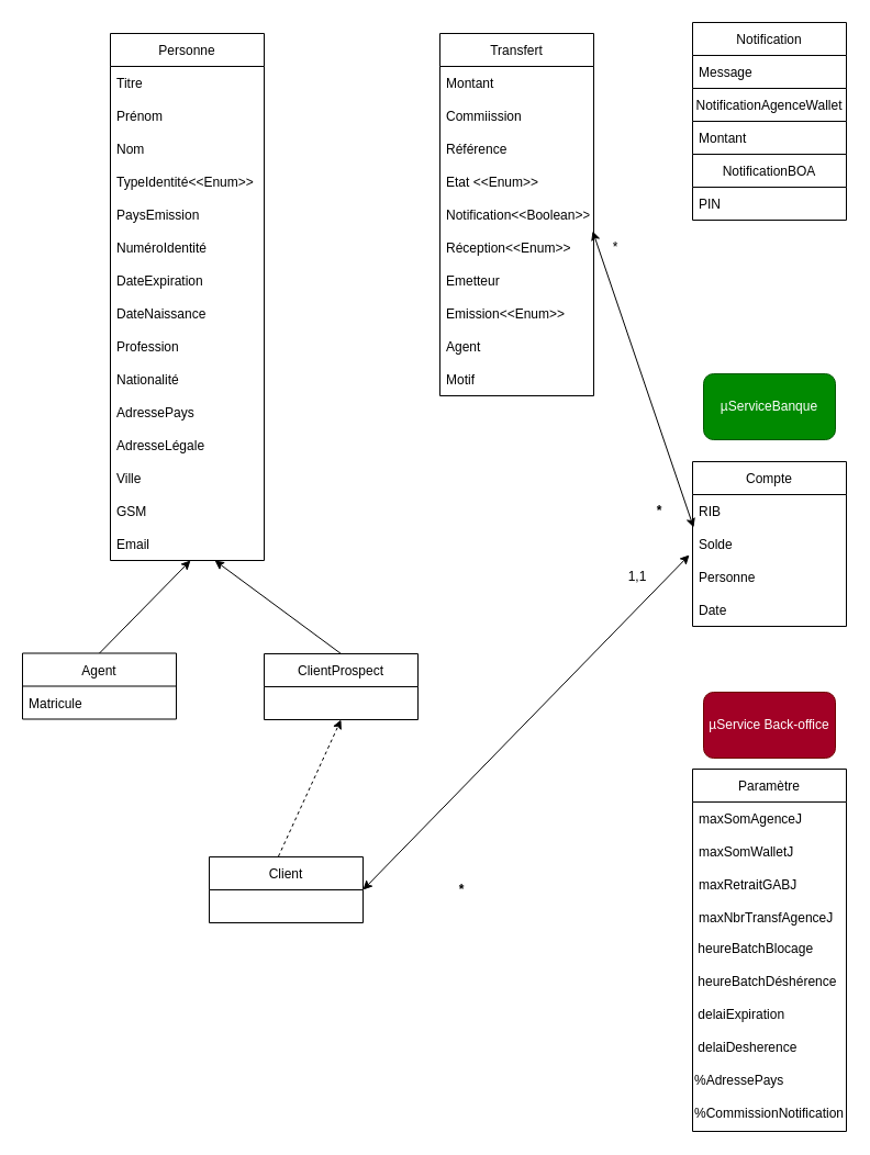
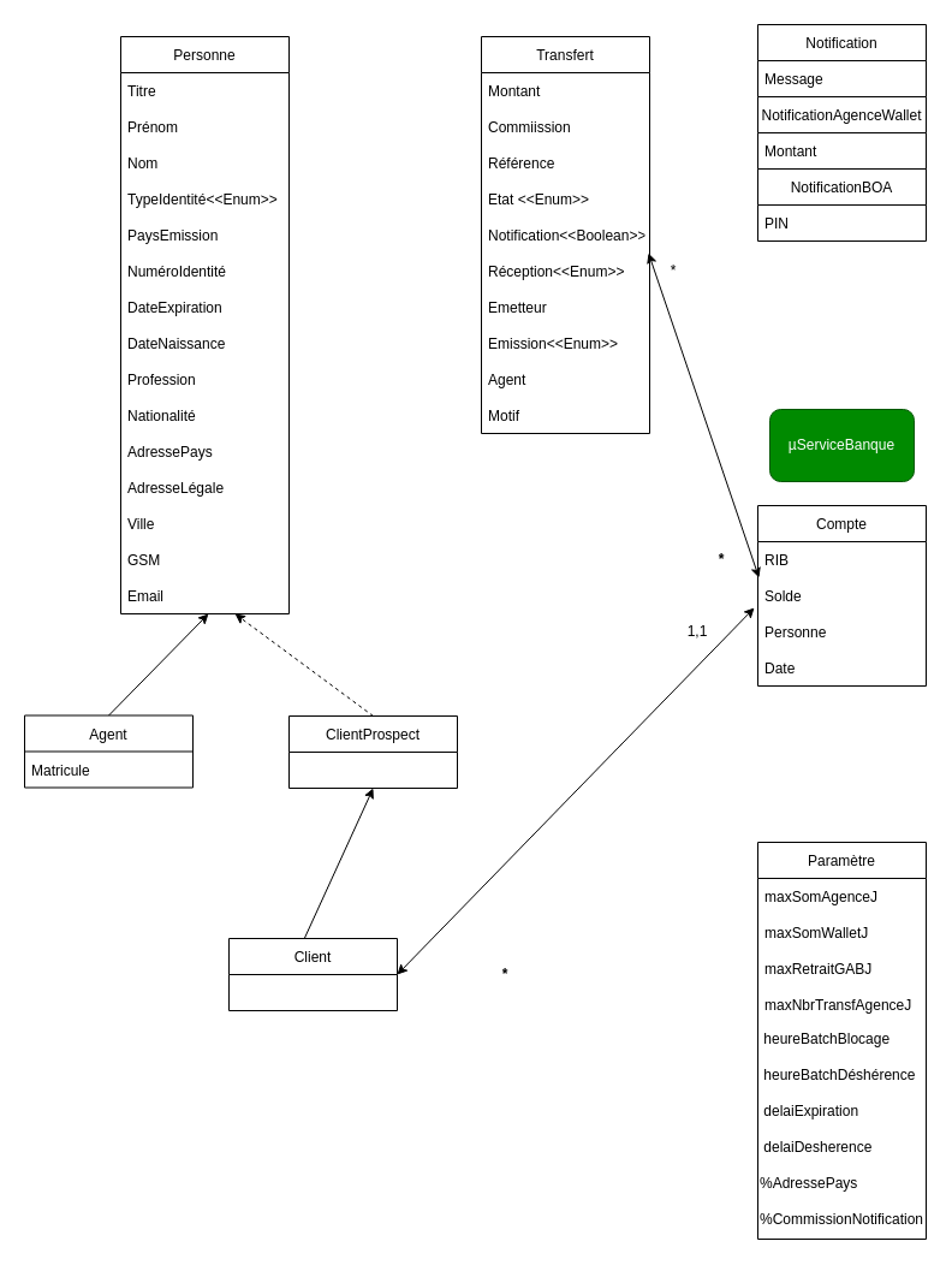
  <mxCell id="0" />
  <mxCell id="1" parent="0" />
  <mxCell id="2" value="Transfert" style="swimlane;fontStyle=0;childLayout=stackLayout;horizontal=1;startSize=30;horizontalStack=0;resizeParent=1;resizeParentMax=0;resizeLast=0;collapsible=1;marginBottom=0;" parent="1" vertex="1"><mxGeometry x="400" y="30" width="140" height="330" as="geometry" /></mxCell>
  <mxCell id="3" value="Montant" style="text;strokeColor=none;fillColor=none;align=left;verticalAlign=middle;spacingLeft=4;spacingRight=4;overflow=hidden;points=[[0,0.5],[1,0.5]];portConstraint=eastwest;rotatable=0;" parent="2" vertex="1"><mxGeometry y="30" width="140" height="30" as="geometry" /></mxCell>
  <mxCell id="4" value="Commiission" style="text;strokeColor=none;fillColor=none;align=left;verticalAlign=middle;spacingLeft=4;spacingRight=4;overflow=hidden;points=[[0,0.5],[1,0.5]];portConstraint=eastwest;rotatable=0;" parent="2" vertex="1"><mxGeometry y="60" width="140" height="30" as="geometry" /></mxCell>
  <mxCell id="5" value="Référence" style="text;strokeColor=none;fillColor=none;align=left;verticalAlign=middle;spacingLeft=4;spacingRight=4;overflow=hidden;points=[[0,0.5],[1,0.5]];portConstraint=eastwest;rotatable=0;" parent="2" vertex="1"><mxGeometry y="90" width="140" height="30" as="geometry" /></mxCell>
  <mxCell id="6" value="Etat &lt;&lt;Enum&gt;&gt;" style="text;strokeColor=none;fillColor=none;align=left;verticalAlign=middle;spacingLeft=4;spacingRight=4;overflow=hidden;points=[[0,0.5],[1,0.5]];portConstraint=eastwest;rotatable=0;" parent="2" vertex="1"><mxGeometry y="120" width="140" height="30" as="geometry" /></mxCell>
  <mxCell id="7" value="Notification&lt;&lt;Boolean&gt;&gt;" style="text;strokeColor=none;fillColor=none;align=left;verticalAlign=middle;spacingLeft=4;spacingRight=4;overflow=hidden;points=[[0,0.5],[1,0.5]];portConstraint=eastwest;rotatable=0;" parent="2" vertex="1"><mxGeometry y="150" width="140" height="30" as="geometry" /></mxCell>
  <mxCell id="8" value="Réception&lt;&lt;Enum&gt;&gt;" style="text;strokeColor=none;fillColor=none;align=left;verticalAlign=middle;spacingLeft=4;spacingRight=4;overflow=hidden;points=[[0,0.5],[1,0.5]];portConstraint=eastwest;rotatable=0;" parent="2" vertex="1"><mxGeometry y="180" width="140" height="30" as="geometry" /></mxCell>
  <mxCell id="9" value="Emetteur" style="text;strokeColor=none;fillColor=none;align=left;verticalAlign=middle;spacingLeft=4;spacingRight=4;overflow=hidden;points=[[0,0.5],[1,0.5]];portConstraint=eastwest;rotatable=0;" parent="2" vertex="1"><mxGeometry y="210" width="140" height="30" as="geometry" /></mxCell>
  <mxCell id="10" value="Emission&lt;&lt;Enum&gt;&gt;" style="text;strokeColor=none;fillColor=none;align=left;verticalAlign=middle;spacingLeft=4;spacingRight=4;overflow=hidden;points=[[0,0.5],[1,0.5]];portConstraint=eastwest;rotatable=0;" parent="2" vertex="1"><mxGeometry y="240" width="140" height="30" as="geometry" /></mxCell>
  <mxCell id="11" value="Agent" style="text;strokeColor=none;fillColor=none;align=left;verticalAlign=middle;spacingLeft=4;spacingRight=4;overflow=hidden;points=[[0,0.5],[1,0.5]];portConstraint=eastwest;rotatable=0;" parent="2" vertex="1"><mxGeometry y="270" width="140" height="30" as="geometry" /></mxCell>
  <mxCell id="12" value="Motif" style="text;strokeColor=none;fillColor=none;align=left;verticalAlign=middle;spacingLeft=4;spacingRight=4;overflow=hidden;points=[[0,0.5],[1,0.5]];portConstraint=eastwest;rotatable=0;" parent="2" vertex="1"><mxGeometry y="300" width="140" height="30" as="geometry" /></mxCell>
  <mxCell id="13" value="Personne" style="swimlane;fontStyle=0;childLayout=stackLayout;horizontal=1;startSize=30;horizontalStack=0;resizeParent=1;resizeParentMax=0;resizeLast=0;collapsible=1;marginBottom=0;" parent="1" vertex="1"><mxGeometry x="100" y="30" width="140" height="480" as="geometry" /></mxCell>
  <mxCell id="14" value="Titre" style="text;strokeColor=none;fillColor=none;align=left;verticalAlign=middle;spacingLeft=4;spacingRight=4;overflow=hidden;points=[[0,0.5],[1,0.5]];portConstraint=eastwest;rotatable=0;" parent="13" vertex="1"><mxGeometry y="30" width="140" height="30" as="geometry" /></mxCell>
  <mxCell id="15" value="Prénom" style="text;strokeColor=none;fillColor=none;align=left;verticalAlign=middle;spacingLeft=4;spacingRight=4;overflow=hidden;points=[[0,0.5],[1,0.5]];portConstraint=eastwest;rotatable=0;" parent="13" vertex="1"><mxGeometry y="60" width="140" height="30" as="geometry" /></mxCell>
  <mxCell id="16" value="Nom" style="text;strokeColor=none;fillColor=none;align=left;verticalAlign=middle;spacingLeft=4;spacingRight=4;overflow=hidden;points=[[0,0.5],[1,0.5]];portConstraint=eastwest;rotatable=0;" parent="13" vertex="1"><mxGeometry y="90" width="140" height="30" as="geometry" /></mxCell>
  <mxCell id="17" value="TypeIdentité&lt;&lt;Enum&gt;&gt;" style="text;strokeColor=none;fillColor=none;align=left;verticalAlign=middle;spacingLeft=4;spacingRight=4;overflow=hidden;points=[[0,0.5],[1,0.5]];portConstraint=eastwest;rotatable=0;" parent="13" vertex="1"><mxGeometry y="120" width="140" height="30" as="geometry" /></mxCell>
  <mxCell id="18" value="PaysEmission" style="text;strokeColor=none;fillColor=none;align=left;verticalAlign=middle;spacingLeft=4;spacingRight=4;overflow=hidden;points=[[0,0.5],[1,0.5]];portConstraint=eastwest;rotatable=0;" parent="13" vertex="1"><mxGeometry y="150" width="140" height="30" as="geometry" /></mxCell>
  <mxCell id="19" value="NuméroIdentité" style="text;strokeColor=none;fillColor=none;align=left;verticalAlign=middle;spacingLeft=4;spacingRight=4;overflow=hidden;points=[[0,0.5],[1,0.5]];portConstraint=eastwest;rotatable=0;" parent="13" vertex="1"><mxGeometry y="180" width="140" height="30" as="geometry" /></mxCell>
  <mxCell id="20" value="DateExpiration" style="text;strokeColor=none;fillColor=none;align=left;verticalAlign=middle;spacingLeft=4;spacingRight=4;overflow=hidden;points=[[0,0.5],[1,0.5]];portConstraint=eastwest;rotatable=0;" parent="13" vertex="1"><mxGeometry y="210" width="140" height="30" as="geometry" /></mxCell>
  <mxCell id="21" value="DateNaissance" style="text;strokeColor=none;fillColor=none;align=left;verticalAlign=middle;spacingLeft=4;spacingRight=4;overflow=hidden;points=[[0,0.5],[1,0.5]];portConstraint=eastwest;rotatable=0;" parent="13" vertex="1"><mxGeometry y="240" width="140" height="30" as="geometry" /></mxCell>
  <mxCell id="22" value="Profession" style="text;strokeColor=none;fillColor=none;align=left;verticalAlign=middle;spacingLeft=4;spacingRight=4;overflow=hidden;points=[[0,0.5],[1,0.5]];portConstraint=eastwest;rotatable=0;" parent="13" vertex="1"><mxGeometry y="270" width="140" height="30" as="geometry" /></mxCell>
  <mxCell id="23" value="Nationalité" style="text;strokeColor=none;fillColor=none;align=left;verticalAlign=middle;spacingLeft=4;spacingRight=4;overflow=hidden;points=[[0,0.5],[1,0.5]];portConstraint=eastwest;rotatable=0;" parent="13" vertex="1"><mxGeometry y="300" width="140" height="30" as="geometry" /></mxCell>
  <mxCell id="24" value="AdressePays" style="text;strokeColor=none;fillColor=none;align=left;verticalAlign=middle;spacingLeft=4;spacingRight=4;overflow=hidden;points=[[0,0.5],[1,0.5]];portConstraint=eastwest;rotatable=0;" parent="13" vertex="1"><mxGeometry y="330" width="140" height="30" as="geometry" /></mxCell>
  <mxCell id="25" value="AdresseLégale" style="text;strokeColor=none;fillColor=none;align=left;verticalAlign=middle;spacingLeft=4;spacingRight=4;overflow=hidden;points=[[0,0.5],[1,0.5]];portConstraint=eastwest;rotatable=0;" parent="13" vertex="1"><mxGeometry y="360" width="140" height="30" as="geometry" /></mxCell>
  <mxCell id="26" value="Ville" style="text;strokeColor=none;fillColor=none;align=left;verticalAlign=middle;spacingLeft=4;spacingRight=4;overflow=hidden;points=[[0,0.5],[1,0.5]];portConstraint=eastwest;rotatable=0;" parent="13" vertex="1"><mxGeometry y="390" width="140" height="30" as="geometry" /></mxCell>
  <mxCell id="27" value="GSM" style="text;strokeColor=none;fillColor=none;align=left;verticalAlign=middle;spacingLeft=4;spacingRight=4;overflow=hidden;points=[[0,0.5],[1,0.5]];portConstraint=eastwest;rotatable=0;" parent="13" vertex="1"><mxGeometry y="420" width="140" height="30" as="geometry" /></mxCell>
  <mxCell id="28" value="Email" style="text;strokeColor=none;fillColor=none;align=left;verticalAlign=middle;spacingLeft=4;spacingRight=4;overflow=hidden;points=[[0,0.5],[1,0.5]];portConstraint=eastwest;rotatable=0;" parent="13" vertex="1"><mxGeometry y="450" width="140" height="30" as="geometry" /></mxCell>
  <mxCell id="29" value="Compte" style="swimlane;fontStyle=0;childLayout=stackLayout;horizontal=1;startSize=30;horizontalStack=0;resizeParent=1;resizeParentMax=0;resizeLast=0;collapsible=1;marginBottom=0;" parent="1" vertex="1"><mxGeometry x="630" y="420" width="140" height="150" as="geometry" /></mxCell>
  <mxCell id="30" value="RIB" style="text;strokeColor=none;fillColor=none;align=left;verticalAlign=middle;spacingLeft=4;spacingRight=4;overflow=hidden;points=[[0,0.5],[1,0.5]];portConstraint=eastwest;rotatable=0;" parent="29" vertex="1"><mxGeometry y="30" width="140" height="30" as="geometry" /></mxCell>
  <mxCell id="31" value="Solde" style="text;strokeColor=none;fillColor=none;align=left;verticalAlign=middle;spacingLeft=4;spacingRight=4;overflow=hidden;points=[[0,0.5],[1,0.5]];portConstraint=eastwest;rotatable=0;" parent="29" vertex="1"><mxGeometry y="60" width="140" height="30" as="geometry" /></mxCell>
  <mxCell id="32" value="Personne" style="text;strokeColor=none;fillColor=none;align=left;verticalAlign=middle;spacingLeft=4;spacingRight=4;overflow=hidden;points=[[0,0.5],[1,0.5]];portConstraint=eastwest;rotatable=0;" parent="29" vertex="1"><mxGeometry y="90" width="140" height="30" as="geometry" /></mxCell>
  <mxCell id="33" value="Date" style="text;strokeColor=none;fillColor=none;align=left;verticalAlign=middle;spacingLeft=4;spacingRight=4;overflow=hidden;points=[[0,0.5],[1,0.5]];portConstraint=eastwest;rotatable=0;" parent="29" vertex="1"><mxGeometry y="120" width="140" height="30" as="geometry" /></mxCell>
  <mxCell id="34" value="Agent" style="swimlane;fontStyle=0;childLayout=stackLayout;horizontal=1;startSize=30;horizontalStack=0;resizeParent=1;resizeParentMax=0;resizeLast=0;collapsible=1;marginBottom=0;" parent="1" vertex="1"><mxGeometry x="20" y="594.5" width="140" height="60" as="geometry" /></mxCell>
  <mxCell id="35" value="Matricule" style="text;strokeColor=none;fillColor=none;align=left;verticalAlign=middle;spacingLeft=4;spacingRight=4;overflow=hidden;points=[[0,0.5],[1,0.5]];portConstraint=eastwest;rotatable=0;" parent="34" vertex="1"><mxGeometry y="30" width="140" height="30" as="geometry" /></mxCell>
  <mxCell id="36" value="ClientProspect" style="swimlane;fontStyle=0;childLayout=stackLayout;horizontal=1;startSize=30;horizontalStack=0;resizeParent=1;resizeParentMax=0;resizeLast=0;collapsible=1;marginBottom=0;" parent="1" vertex="1"><mxGeometry x="240" y="595" width="140" height="60" as="geometry" /></mxCell>
  <mxCell id="37" value="Client" style="swimlane;fontStyle=0;childLayout=stackLayout;horizontal=1;startSize=30;horizontalStack=0;resizeParent=1;resizeParentMax=0;resizeLast=0;collapsible=1;marginBottom=0;" parent="1" vertex="1"><mxGeometry x="190" y="780" width="140" height="60" as="geometry" /></mxCell>
  <mxCell id="38" value="Paramètre" style="swimlane;fontStyle=0;childLayout=stackLayout;horizontal=1;startSize=30;horizontalStack=0;resizeParent=1;resizeParentMax=0;resizeLast=0;collapsible=1;marginBottom=0;" parent="1" vertex="1"><mxGeometry x="630" y="700" width="140" height="330" as="geometry" /></mxCell>
  <mxCell id="39" value="maxSomAgenceJ" style="text;strokeColor=none;fillColor=none;align=left;verticalAlign=middle;spacingLeft=4;spacingRight=4;overflow=hidden;points=[[0,0.5],[1,0.5]];portConstraint=eastwest;rotatable=0;" parent="38" vertex="1"><mxGeometry y="30" width="140" height="30" as="geometry" /></mxCell>
  <mxCell id="40" value="maxSomWalletJ" style="text;strokeColor=none;fillColor=none;align=left;verticalAlign=middle;spacingLeft=4;spacingRight=4;overflow=hidden;points=[[0,0.5],[1,0.5]];portConstraint=eastwest;rotatable=0;" parent="38" vertex="1"><mxGeometry y="60" width="140" height="30" as="geometry" /></mxCell>
  <mxCell id="41" value="maxRetraitGABJ" style="text;strokeColor=none;fillColor=none;align=left;verticalAlign=middle;spacingLeft=4;spacingRight=4;overflow=hidden;points=[[0,0.5],[1,0.5]];portConstraint=eastwest;rotatable=0;" parent="38" vertex="1"><mxGeometry y="90" width="140" height="30" as="geometry" /></mxCell>
  <mxCell id="42" value="maxNbrTransfAgenceJ" style="text;strokeColor=none;fillColor=none;align=left;verticalAlign=middle;spacingLeft=4;spacingRight=4;overflow=hidden;points=[[0,0.5],[1,0.5]];portConstraint=eastwest;rotatable=0;" parent="38" vertex="1"><mxGeometry y="120" width="140" height="30" as="geometry" /></mxCell>
  <mxCell id="43" value="&lt;font face=&quot;helvetica&quot;&gt;&amp;nbsp;heureBatchBlocage&lt;/font&gt;" style="text;whiteSpace=wrap;html=1;" parent="38" vertex="1"><mxGeometry y="150" width="140" height="30" as="geometry" /></mxCell>
  <mxCell id="44" value="&lt;font face=&quot;helvetica&quot;&gt;&amp;nbsp;heureBatchDéshérence&lt;/font&gt;" style="text;whiteSpace=wrap;html=1;" parent="38" vertex="1"><mxGeometry y="180" width="140" height="30" as="geometry" /></mxCell>
  <mxCell id="45" value="&lt;font face=&quot;helvetica&quot;&gt;&amp;nbsp;delaiExpiration&lt;/font&gt;&lt;span&gt;&lt;br&gt;&lt;/span&gt;" style="text;whiteSpace=wrap;html=1;" parent="38" vertex="1"><mxGeometry y="210" width="140" height="30" as="geometry" /></mxCell>
  <mxCell id="46" value="&lt;font face=&quot;helvetica&quot;&gt;&amp;nbsp;delaiDesherence&lt;/font&gt;" style="text;whiteSpace=wrap;html=1;" parent="38" vertex="1"><mxGeometry y="240" width="140" height="30" as="geometry" /></mxCell>
  <mxCell id="47" value="&lt;font face=&quot;helvetica&quot;&gt;%AdressePays&lt;/font&gt;" style="text;whiteSpace=wrap;html=1;" parent="38" vertex="1"><mxGeometry y="270" width="140" height="30" as="geometry" /></mxCell>
  <mxCell id="48" value="&lt;font face=&quot;helvetica&quot;&gt;%CommissionNotification&lt;/font&gt;" style="text;whiteSpace=wrap;html=1;" parent="38" vertex="1"><mxGeometry y="300" width="140" height="30" as="geometry" /></mxCell>
  <mxCell id="49" value="" style="endArrow=classic;html=1;rounded=0;entryX=0.521;entryY=1;entryDx=0;entryDy=0;entryPerimeter=0;exitX=0.5;exitY=0;exitDx=0;exitDy=0;" parent="1" source="34" target="28" edge="1"><mxGeometry width="50" height="50" relative="1" as="geometry"><mxPoint x="190" y="610" as="sourcePoint" /><mxPoint x="240" y="560" as="targetPoint" /></mxGeometry></mxCell>
- <mxCell id="50" value="" style="endArrow=classic;html=1;rounded=0;entryX=0.679;entryY=1;entryDx=0;entryDy=0;entryPerimeter=0;exitX=0.5;exitY=0;exitDx=0;exitDy=0;" parent="1" source="36" target="28" edge="1"><mxGeometry width="50" height="50" relative="1" as="geometry"><mxPoint x="357" y="607" as="sourcePoint" /><mxPoint x="192.94" y="530" as="targetPoint" /></mxGeometry></mxCell>
- <mxCell id="51" value="" style="endArrow=classic;html=1;rounded=0;entryX=0.5;entryY=1;entryDx=0;entryDy=0;exitX=0.45;exitY=-0.008;exitDx=0;exitDy=0;exitPerimeter=0;dashed=1;" parent="1" source="37" target="36" edge="1"><mxGeometry width="50" height="50" relative="1" as="geometry"><mxPoint x="381.06" y="830" as="sourcePoint" /><mxPoint x="408.04" y="710" as="targetPoint" /></mxGeometry></mxCell>
+ <mxCell id="50" value="" style="endArrow=classic;html=1;rounded=0;entryX=0.679;entryY=1;entryDx=0;entryDy=0;entryPerimeter=0;exitX=0.5;exitY=0;exitDx=0;exitDy=0;dashed=1;" parent="1" source="36" target="28" edge="1"><mxGeometry width="50" height="50" relative="1" as="geometry"><mxPoint x="357" y="607" as="sourcePoint" /><mxPoint x="192.94" y="530" as="targetPoint" /></mxGeometry></mxCell>
+ <mxCell id="51" value="" style="endArrow=classic;html=1;rounded=0;entryX=0.5;entryY=1;entryDx=0;entryDy=0;exitX=0.45;exitY=-0.008;exitDx=0;exitDy=0;exitPerimeter=0;" parent="1" source="37" target="36" edge="1"><mxGeometry width="50" height="50" relative="1" as="geometry"><mxPoint x="381.06" y="830" as="sourcePoint" /><mxPoint x="408.04" y="710" as="targetPoint" /></mxGeometry></mxCell>
  <mxCell id="52" value="" style="endArrow=classic;startArrow=classic;html=1;rounded=0;entryX=0.007;entryY=0;entryDx=0;entryDy=0;entryPerimeter=0;exitX=0.993;exitY=0;exitDx=0;exitDy=0;exitPerimeter=0;" parent="1" source="8" target="31" edge="1"><mxGeometry width="50" height="50" relative="1" as="geometry"><mxPoint x="610" y="200" as="sourcePoint" /><mxPoint x="660" y="150" as="targetPoint" /></mxGeometry></mxCell>
  <mxCell id="53" value="1,1" style="text;html=1;strokeColor=none;fillColor=none;align=center;verticalAlign=middle;whiteSpace=wrap;rounded=0;" parent="1" vertex="1"><mxGeometry x="550" y="510" width="60" height="30" as="geometry" /></mxCell>
  <mxCell id="54" value="*" style="text;html=1;strokeColor=none;fillColor=none;align=center;verticalAlign=middle;whiteSpace=wrap;rounded=0;" parent="1" vertex="1"><mxGeometry x="530" y="210" width="60" height="30" as="geometry" /></mxCell>
  <mxCell id="55" value="&lt;b&gt;*&lt;/b&gt;" style="text;html=1;strokeColor=none;fillColor=none;align=center;verticalAlign=middle;whiteSpace=wrap;rounded=0;" parent="1" vertex="1"><mxGeometry x="570" y="450" width="60" height="30" as="geometry" /></mxCell>
  <mxCell id="56" value="µServiceBanque" style="rounded=1;whiteSpace=wrap;html=1;fillColor=#008a00;fontColor=#ffffff;strokeColor=#005700;" parent="1" vertex="1"><mxGeometry x="640" y="340" width="120" height="60" as="geometry" /></mxCell>
- <mxCell id="57" value="µService Back-office" style="rounded=1;whiteSpace=wrap;html=1;fillColor=#a20025;fontColor=#ffffff;strokeColor=#6F0000;" parent="1" vertex="1"><mxGeometry x="640" y="630" width="120" height="60" as="geometry" /></mxCell>
  <mxCell id="58" value="" style="endArrow=classic;startArrow=classic;html=1;rounded=0;entryX=-0.021;entryY=0.833;entryDx=0;entryDy=0;entryPerimeter=0;exitX=1;exitY=0.5;exitDx=0;exitDy=0;" parent="1" source="37" target="31" edge="1"><mxGeometry width="50" height="50" relative="1" as="geometry"><mxPoint x="440" y="700" as="sourcePoint" /><mxPoint x="490" y="650" as="targetPoint" /></mxGeometry></mxCell>
  <mxCell id="59" value="&lt;b&gt;*&lt;/b&gt;" style="text;html=1;strokeColor=none;fillColor=none;align=center;verticalAlign=middle;whiteSpace=wrap;rounded=0;" parent="1" vertex="1"><mxGeometry x="390" y="795" width="60" height="30" as="geometry" /></mxCell>
  <mxCell id="60" value="Notification" style="swimlane;fontStyle=0;childLayout=stackLayout;horizontal=1;startSize=30;horizontalStack=0;resizeParent=1;resizeParentMax=0;resizeLast=0;collapsible=1;marginBottom=0;" vertex="1" parent="1"><mxGeometry x="630" y="20" width="140" height="60" as="geometry" /></mxCell>
  <mxCell id="61" value="Message" style="text;strokeColor=none;fillColor=none;align=left;verticalAlign=middle;spacingLeft=4;spacingRight=4;overflow=hidden;points=[[0,0.5],[1,0.5]];portConstraint=eastwest;rotatable=0;" vertex="1" parent="60"><mxGeometry y="30" width="140" height="30" as="geometry" /></mxCell>
  <mxCell id="62" value="NotificationAgenceWallet" style="swimlane;fontStyle=0;childLayout=stackLayout;horizontal=1;startSize=30;horizontalStack=0;resizeParent=1;resizeParentMax=0;resizeLast=0;collapsible=1;marginBottom=0;" vertex="1" parent="1"><mxGeometry x="630" y="80" width="140" height="60" as="geometry" /></mxCell>
  <mxCell id="63" value="Montant" style="text;strokeColor=none;fillColor=none;align=left;verticalAlign=middle;spacingLeft=4;spacingRight=4;overflow=hidden;points=[[0,0.5],[1,0.5]];portConstraint=eastwest;rotatable=0;" vertex="1" parent="62"><mxGeometry y="30" width="140" height="30" as="geometry" /></mxCell>
  <mxCell id="64" value="NotificationBOA" style="swimlane;fontStyle=0;childLayout=stackLayout;horizontal=1;startSize=30;horizontalStack=0;resizeParent=1;resizeParentMax=0;resizeLast=0;collapsible=1;marginBottom=0;" vertex="1" parent="1"><mxGeometry x="630" y="140" width="140" height="60" as="geometry" /></mxCell>
  <mxCell id="65" value="PIN" style="text;strokeColor=none;fillColor=none;align=left;verticalAlign=middle;spacingLeft=4;spacingRight=4;overflow=hidden;points=[[0,0.5],[1,0.5]];portConstraint=eastwest;rotatable=0;" vertex="1" parent="64"><mxGeometry y="30" width="140" height="30" as="geometry" /></mxCell>
